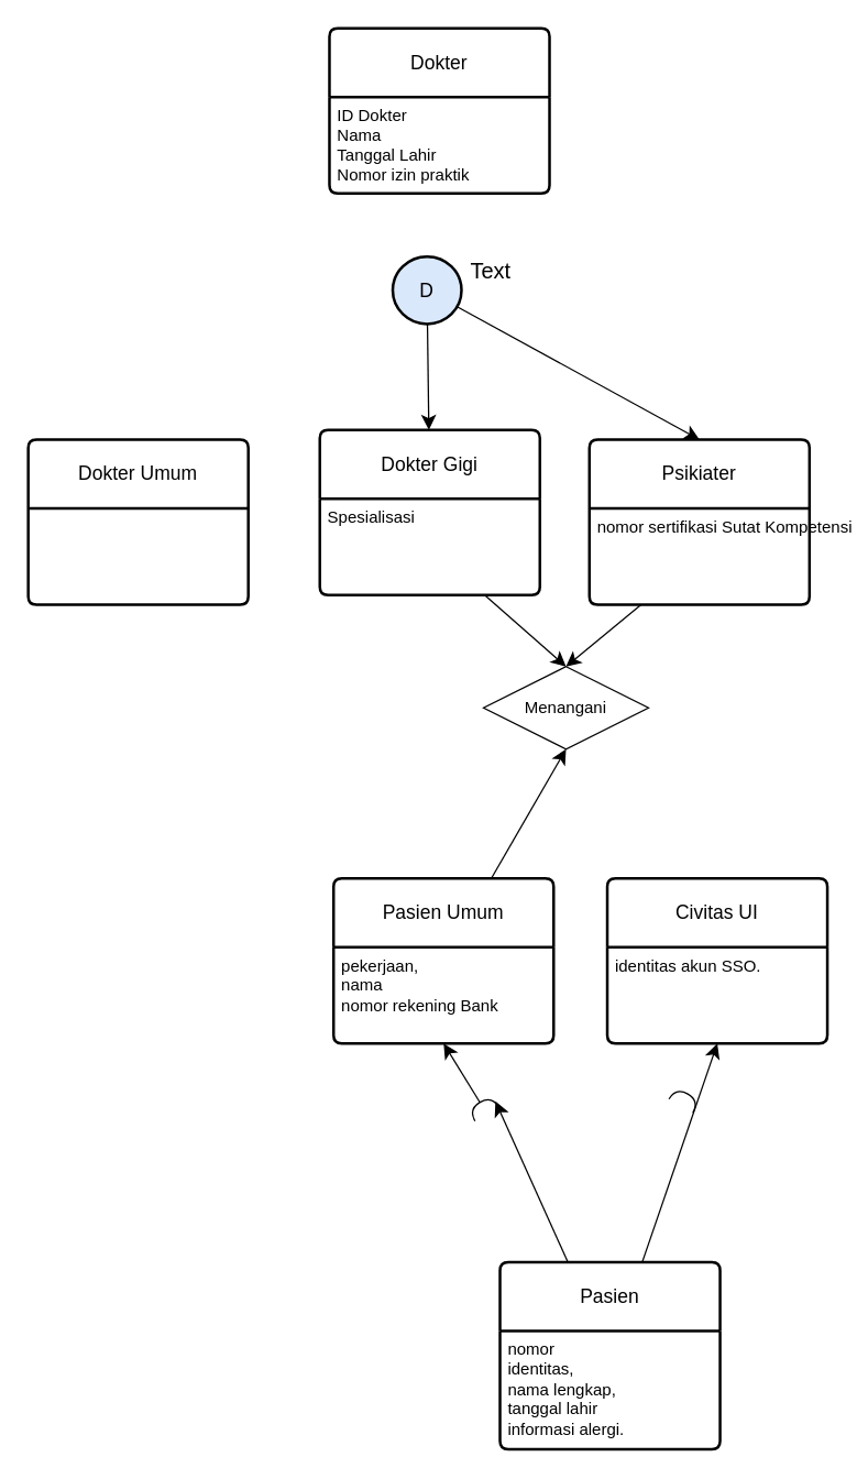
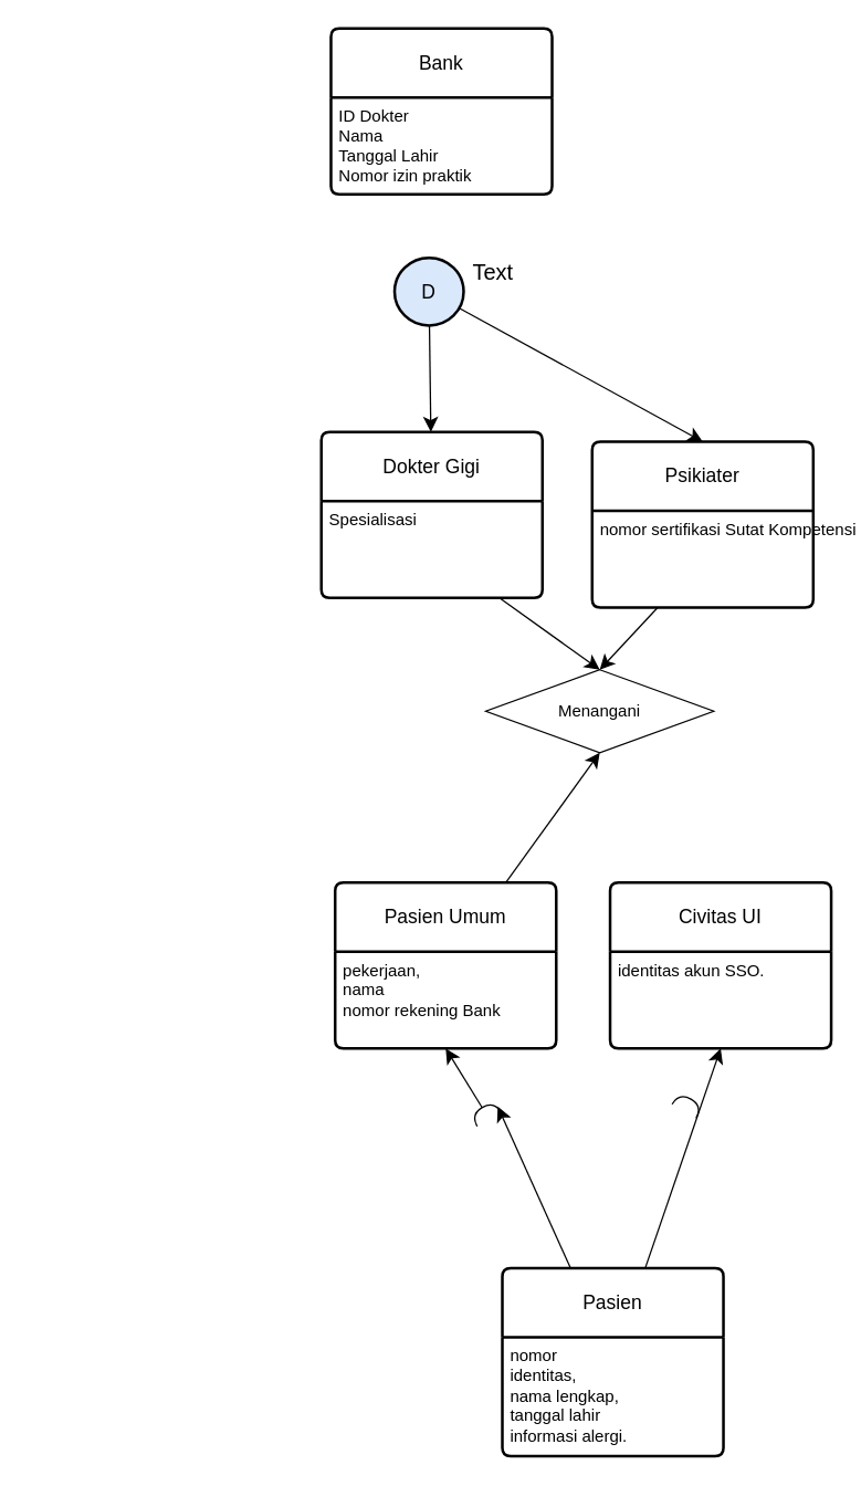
  <mxCell id="0" />
  <mxCell id="1" parent="0" />
- <mxCell id="2" value="Dokter" style="swimlane;childLayout=stackLayout;horizontal=1;startSize=50;horizontalStack=0;rounded=1;fontSize=14;fontStyle=0;strokeWidth=2;resizeParent=0;resizeLast=1;shadow=0;dashed=0;align=center;arcSize=4;whiteSpace=wrap;html=1;" vertex="1" parent="1"><mxGeometry x="239" y="20" width="160" height="120" as="geometry" /></mxCell>
+ <mxCell id="2" value="Bank" style="swimlane;childLayout=stackLayout;horizontal=1;startSize=50;horizontalStack=0;rounded=1;fontSize=14;fontStyle=0;strokeWidth=2;resizeParent=0;resizeLast=1;shadow=0;dashed=0;align=center;arcSize=4;whiteSpace=wrap;html=1;" vertex="1" parent="1"><mxGeometry x="239" y="20" width="160" height="120" as="geometry" /></mxCell>
  <mxCell id="3" value="ID Dokter&lt;br&gt;Nama&lt;br&gt;Tanggal Lahir&lt;br&gt;Nomor izin praktik" style="align=left;strokeColor=none;fillColor=none;spacingLeft=4;fontSize=12;verticalAlign=top;resizable=0;rotatable=0;part=1;html=1;" vertex="1" parent="2"><mxGeometry y="50" width="160" height="70" as="geometry" /></mxCell>
  <mxCell id="4" value="Dokter Gigi" style="swimlane;childLayout=stackLayout;horizontal=1;startSize=50;horizontalStack=0;rounded=1;fontSize=14;fontStyle=0;strokeWidth=2;resizeParent=0;resizeLast=1;shadow=0;dashed=0;align=center;arcSize=4;whiteSpace=wrap;html=1;" vertex="1" parent="1"><mxGeometry x="232" y="312" width="160" height="120" as="geometry" /></mxCell>
  <mxCell id="5" value="Spesialisasi" style="align=left;strokeColor=none;fillColor=none;spacingLeft=4;fontSize=12;verticalAlign=top;resizable=0;rotatable=0;part=1;html=1;" vertex="1" parent="4"><mxGeometry y="50" width="160" height="70" as="geometry" /></mxCell>
  <mxCell id="6" value="Psikiater" style="swimlane;childLayout=stackLayout;horizontal=1;startSize=50;horizontalStack=0;rounded=1;fontSize=14;fontStyle=0;strokeWidth=2;resizeParent=0;resizeLast=1;shadow=0;dashed=0;align=center;arcSize=4;whiteSpace=wrap;html=1;" vertex="1" parent="1"><mxGeometry x="428" y="319" width="160" height="120" as="geometry" /></mxCell>
  <mxCell id="7" value="nomor sertifikasi Sutat Kompetensi" style="align=left;strokeColor=none;fillColor=none;spacingLeft=4;fontSize=12;verticalAlign=top;resizable=0;rotatable=0;part=1;html=1;" vertex="1" parent="6"><mxGeometry y="50" width="160" height="70" as="geometry" /></mxCell>
- <mxCell id="8" value="Dokter Umum" style="swimlane;childLayout=stackLayout;horizontal=1;startSize=50;horizontalStack=0;rounded=1;fontSize=14;fontStyle=0;strokeWidth=2;resizeParent=0;resizeLast=1;shadow=0;dashed=0;align=center;arcSize=4;whiteSpace=wrap;html=1;" vertex="1" parent="1"><mxGeometry x="20" y="319" width="160" height="120" as="geometry" /></mxCell>
  <mxCell id="9" style="edgeStyle=none;curved=1;rounded=0;orthogonalLoop=1;jettySize=auto;html=1;entryX=0.5;entryY=1;entryDx=0;entryDy=0;fontSize=12;startSize=8;endSize=8;" edge="1" parent="1" source="11" target="17"><mxGeometry relative="1" as="geometry" /></mxCell>
  <mxCell id="10" style="edgeStyle=none;curved=1;rounded=0;orthogonalLoop=1;jettySize=auto;html=1;entryX=0.5;entryY=1;entryDx=0;entryDy=0;fontSize=12;startSize=8;endSize=8;" edge="1" parent="1" source="22" target="15"><mxGeometry relative="1" as="geometry" /></mxCell>
  <mxCell id="11" value="Pasien" style="swimlane;childLayout=stackLayout;horizontal=1;startSize=50;horizontalStack=0;rounded=1;fontSize=14;fontStyle=0;strokeWidth=2;resizeParent=0;resizeLast=1;shadow=0;dashed=0;align=center;arcSize=4;whiteSpace=wrap;html=1;" vertex="1" parent="1"><mxGeometry x="363" y="917" width="160" height="136" as="geometry" /></mxCell>
  <mxCell id="12" value="nomor&lt;br/&gt;identitas, &lt;br&gt;nama lengkap, &lt;br&gt;tanggal lahir&amp;nbsp; &lt;br&gt;informasi alergi. " style="align=left;strokeColor=none;fillColor=none;spacingLeft=4;fontSize=12;verticalAlign=top;resizable=0;rotatable=0;part=1;html=1;" vertex="1" parent="11"><mxGeometry y="50" width="160" height="86" as="geometry" /></mxCell>
  <mxCell id="13" style="edgeStyle=none;curved=1;rounded=0;orthogonalLoop=1;jettySize=auto;html=1;entryX=0.5;entryY=1;entryDx=0;entryDy=0;fontSize=12;startSize=8;endSize=8;" edge="1" parent="1" source="14" target="18"><mxGeometry relative="1" as="geometry" /></mxCell>
  <mxCell id="14" value="Pasien Umum" style="swimlane;childLayout=stackLayout;horizontal=1;startSize=50;horizontalStack=0;rounded=1;fontSize=14;fontStyle=0;strokeWidth=2;resizeParent=0;resizeLast=1;shadow=0;dashed=0;align=center;arcSize=4;whiteSpace=wrap;html=1;" vertex="1" parent="1"><mxGeometry x="242" y="638" width="160" height="120" as="geometry" /></mxCell>
  <mxCell id="15" value=" pekerjaan, &lt;br&gt;nama&amp;nbsp;&lt;br&gt;nomor rekening Bank" style="align=left;strokeColor=none;fillColor=none;spacingLeft=4;fontSize=12;verticalAlign=top;resizable=0;rotatable=0;part=1;html=1;" vertex="1" parent="14"><mxGeometry y="50" width="160" height="70" as="geometry" /></mxCell>
  <mxCell id="16" value="Civitas UI" style="swimlane;childLayout=stackLayout;horizontal=1;startSize=50;horizontalStack=0;rounded=1;fontSize=14;fontStyle=0;strokeWidth=2;resizeParent=0;resizeLast=1;shadow=0;dashed=0;align=center;arcSize=4;whiteSpace=wrap;html=1;" vertex="1" parent="1"><mxGeometry x="441" y="638" width="160" height="120" as="geometry" /></mxCell>
  <mxCell id="17" value=" identitas akun SSO.&lt;br/&gt;" style="align=left;strokeColor=none;fillColor=none;spacingLeft=4;fontSize=12;verticalAlign=top;resizable=0;rotatable=0;part=1;html=1;" vertex="1" parent="16"><mxGeometry y="50" width="160" height="70" as="geometry" /></mxCell>
- <mxCell id="18" value="Menangani" style="shape=rhombus;perimeter=rhombusPerimeter;whiteSpace=wrap;html=1;align=center;" vertex="1" parent="1"><mxGeometry x="351" y="484" width="120" height="60" as="geometry" /></mxCell>
+ <mxCell id="18" value="Menangani" style="shape=rhombus;perimeter=rhombusPerimeter;whiteSpace=wrap;html=1;align=center;" vertex="1" parent="1"><mxGeometry x="351" y="484" width="165" height="60" as="geometry" /></mxCell>
  <mxCell id="19" style="edgeStyle=none;curved=1;rounded=0;orthogonalLoop=1;jettySize=auto;html=1;entryX=0.5;entryY=0;entryDx=0;entryDy=0;fontSize=12;startSize=8;endSize=8;" edge="1" parent="1" source="5" target="18"><mxGeometry relative="1" as="geometry" /></mxCell>
  <mxCell id="20" style="edgeStyle=none;curved=1;rounded=0;orthogonalLoop=1;jettySize=auto;html=1;entryX=0.5;entryY=0;entryDx=0;entryDy=0;fontSize=12;startSize=8;endSize=8;" edge="1" parent="1" source="7" target="18"><mxGeometry relative="1" as="geometry" /></mxCell>
  <mxCell id="21" value="" style="edgeStyle=none;curved=1;rounded=0;orthogonalLoop=1;jettySize=auto;html=1;entryX=0.5;entryY=1;entryDx=0;entryDy=0;fontSize=12;startSize=8;endSize=8;" edge="1" parent="1" source="11" target="22"><mxGeometry relative="1" as="geometry"><mxPoint x="380" y="845" as="sourcePoint" /><mxPoint x="322" y="758" as="targetPoint" /></mxGeometry></mxCell>
  <mxCell id="22" value="" style="shape=requiredInterface;html=1;verticalLabelPosition=bottom;sketch=0;rotation=-120;" vertex="1" parent="1"><mxGeometry x="346" y="795" width="10" height="20" as="geometry" /></mxCell>
  <mxCell id="23" value="" style="shape=requiredInterface;html=1;verticalLabelPosition=bottom;sketch=0;rotation=-60;" vertex="1" parent="1"><mxGeometry x="492" y="789" width="10" height="20" as="geometry" /></mxCell>
  <mxCell id="24" style="edgeStyle=none;curved=1;rounded=0;orthogonalLoop=1;jettySize=auto;html=1;fontSize=12;startSize=8;endSize=8;" edge="1" parent="1" source="26" target="4"><mxGeometry relative="1" as="geometry" /></mxCell>
  <mxCell id="25" style="edgeStyle=none;curved=1;rounded=0;orthogonalLoop=1;jettySize=auto;html=1;entryX=0.5;entryY=0;entryDx=0;entryDy=0;fontSize=12;startSize=8;endSize=8;" edge="1" parent="1" source="26" target="6"><mxGeometry relative="1" as="geometry" /></mxCell>
  <mxCell id="26" value="D" style="ellipse;whiteSpace=wrap;html=1;fontSize=14;fontStyle=0;startSize=50;rounded=1;strokeWidth=2;shadow=0;dashed=0;arcSize=4;fillColor=#dae8fc;" vertex="1" parent="1"><mxGeometry x="285" y="186" width="50" height="49" as="geometry" /></mxCell>
  <mxCell id="27" value="Text" style="text;html=1;align=center;verticalAlign=middle;resizable=0;points=[];autosize=1;strokeColor=none;fillColor=none;;fontSize=16;" vertex="1" parent="1"><mxGeometry x="332.5" y="180.5" width="47" height="31" as="geometry" /></mxCell>
